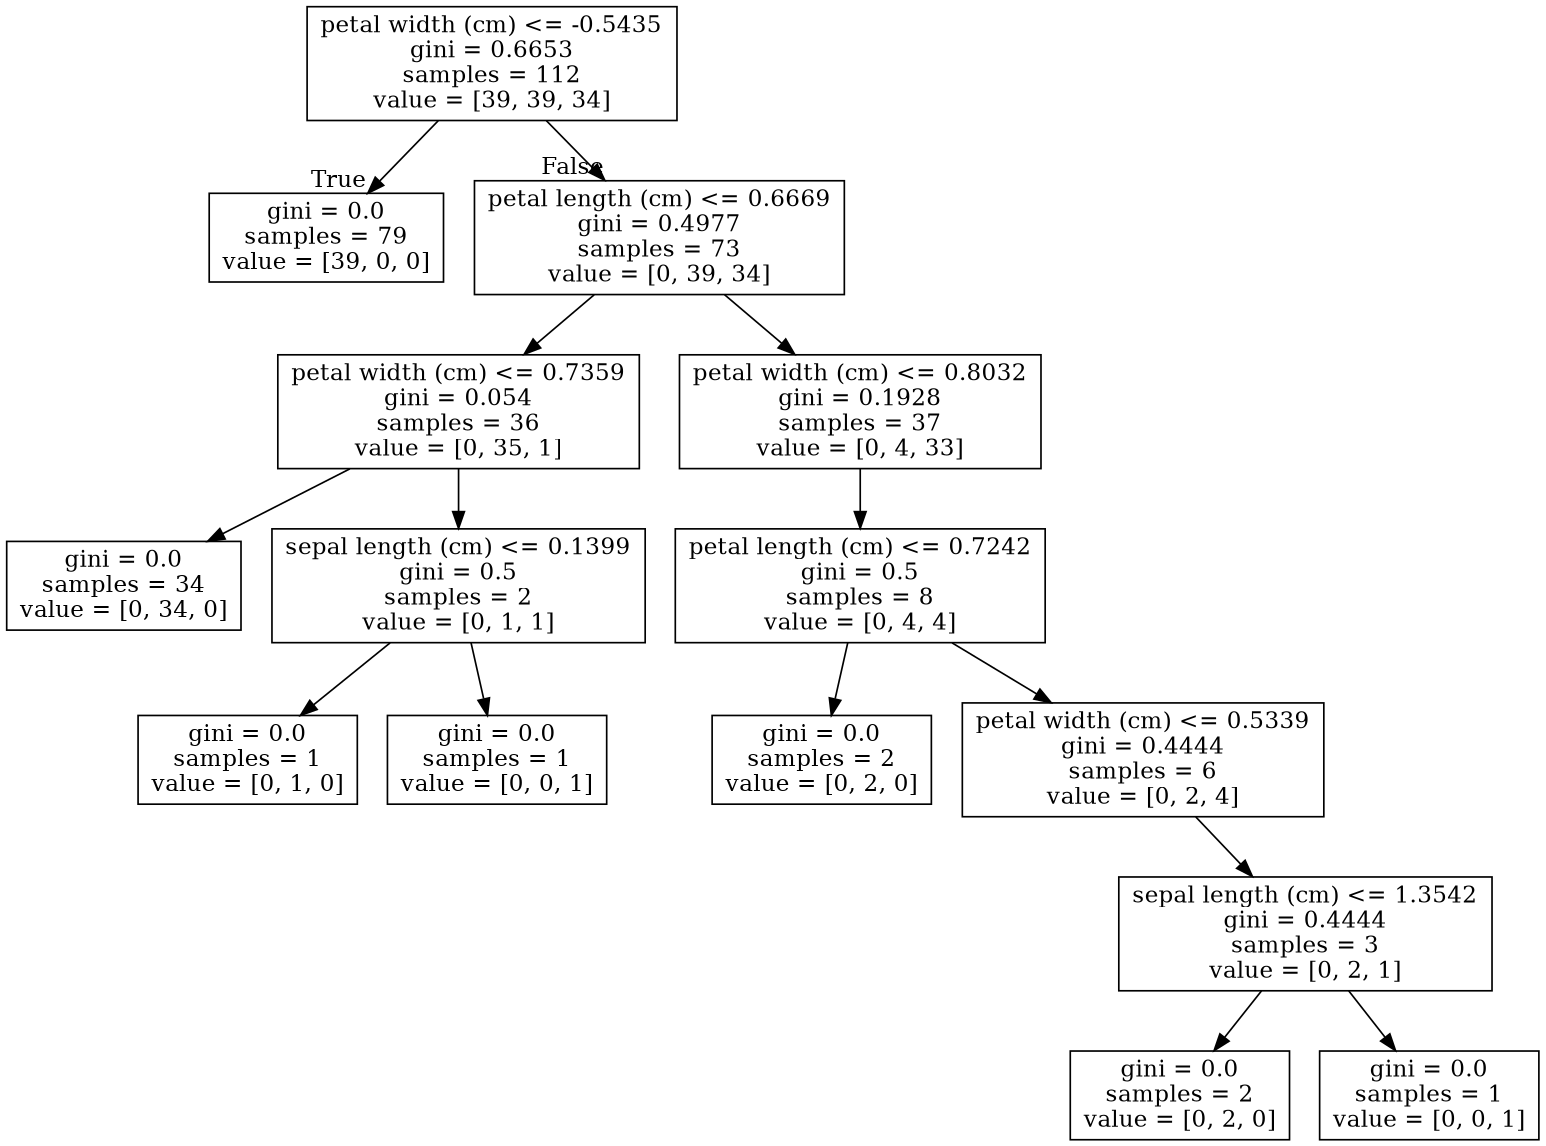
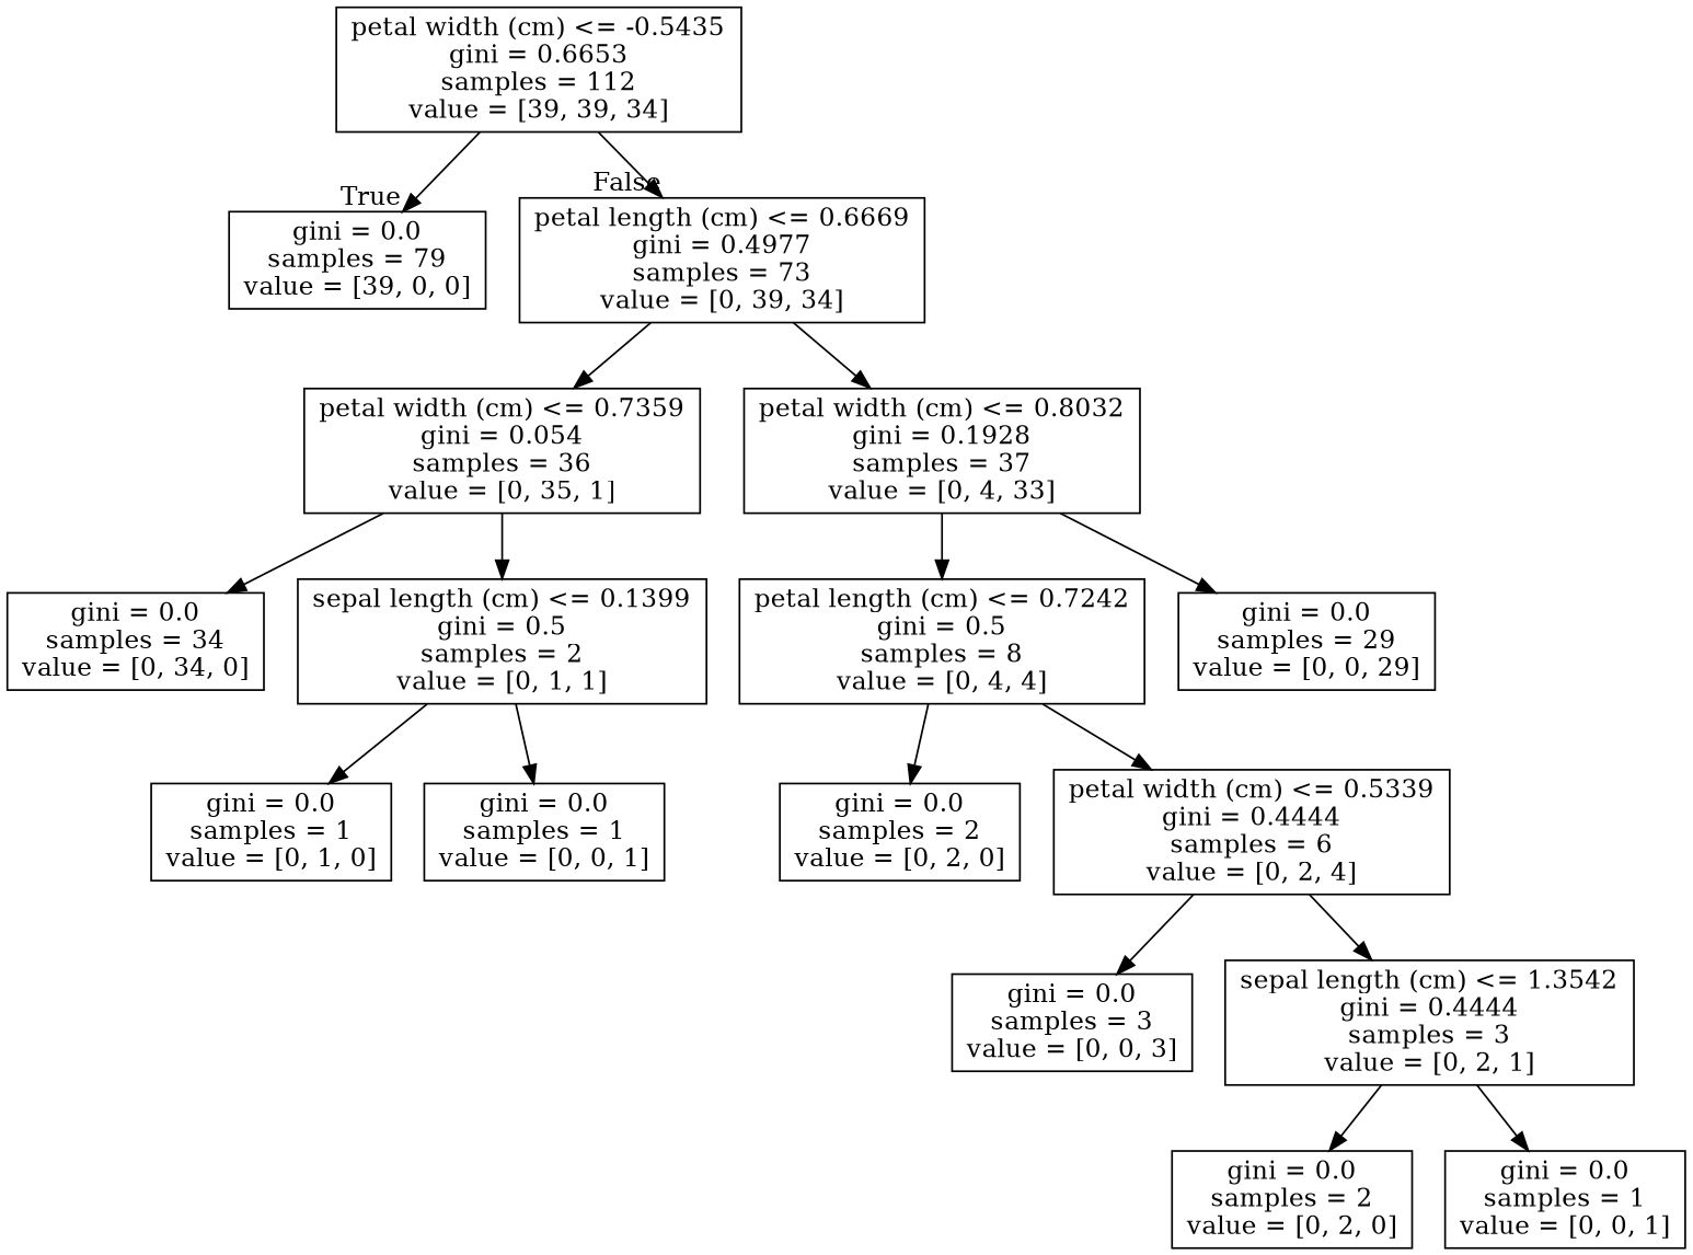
  digraph {
    node [shape=box]
    n1 [label="petal width (cm) <= -0.5435\ngini = 0.6653\nsamples = 112\nvalue = [39, 39, 34]"]
    n2 [label="gini = 0.0\nsamples = 79\nvalue = [39, 0, 0]"]
    n3 [label="petal length (cm) <= 0.6669\ngini = 0.4977\nsamples = 73\nvalue = [0, 39, 34]"]
    n4 [label="petal width (cm) <= 0.7359\ngini = 0.054\nsamples = 36\nvalue = [0, 35, 1]"]
    n5 [label="petal width (cm) <= 0.8032\ngini = 0.1928\nsamples = 37\nvalue = [0, 4, 33]"]
    n6 [label="gini = 0.0\nsamples = 34\nvalue = [0, 34, 0]"]
    n7 [label="sepal length (cm) <= 0.1399\ngini = 0.5\nsamples = 2\nvalue = [0, 1, 1]"]
    n8 [label="petal length (cm) <= 0.7242\ngini = 0.5\nsamples = 8\nvalue = [0, 4, 4]"]
+   n9 [label="gini = 0.0\nsamples = 29\nvalue = [0, 0, 29]"]
    n10 [label="gini = 0.0\nsamples = 1\nvalue = [0, 1, 0]"]
    n11 [label="gini = 0.0\nsamples = 1\nvalue = [0, 0, 1]"]
    n12 [label="gini = 0.0\nsamples = 2\nvalue = [0, 2, 0]"]
    n13 [label="petal width (cm) <= 0.5339\ngini = 0.4444\nsamples = 6\nvalue = [0, 2, 4]"]
+   n14 [label="gini = 0.0\nsamples = 3\nvalue = [0, 0, 3]"]
    n15 [label="sepal length (cm) <= 1.3542\ngini = 0.4444\nsamples = 3\nvalue = [0, 2, 1]"]
    n16 [label="gini = 0.0\nsamples = 2\nvalue = [0, 2, 0]"]
    n17 [label="gini = 0.0\nsamples = 1\nvalue = [0, 0, 1]"]
    n1 -> n2 [headlabel=True labelangle=45 labeldistance=2.5]
    n1 -> n3 [headlabel=False labelangle=-45 labeldistance=2.5]
    n3 -> n4
    n3 -> n5
    n4 -> n6
    n4 -> n7
    n5 -> n8
+   n5 -> n9
    n7 -> n10
    n7 -> n11
    n8 -> n12
    n8 -> n13
+   n13 -> n14
    n13 -> n15
    n15 -> n16
    n15 -> n17
  }
